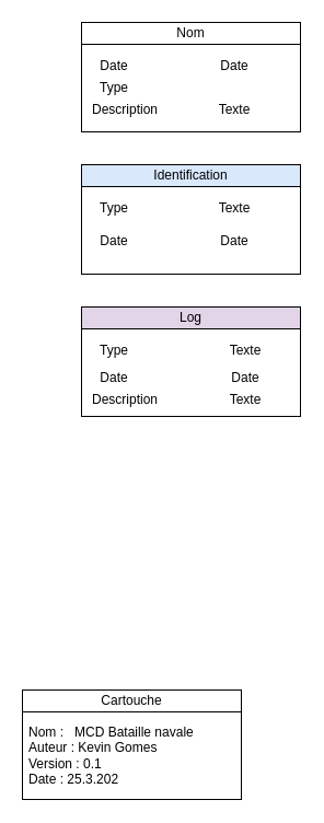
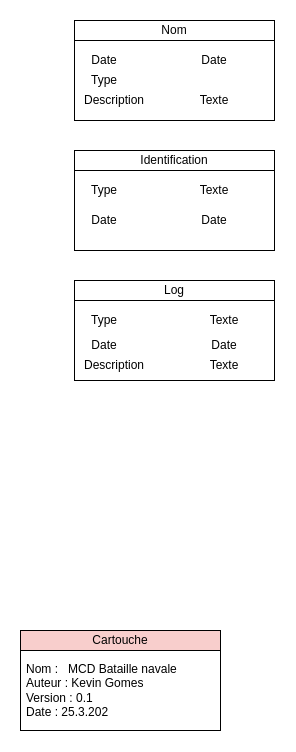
  <mxCell id="0" />
  <mxCell id="1" parent="0" />
  <mxCell id="2" value="&lt;div style=&quot;box-sizing: border-box ; width: 100% ; padding: 2px&quot;&gt;&lt;br&gt;&lt;/div&gt;" style="verticalAlign=top;align=center;overflow=fill;html=1;rounded=0;shadow=0;comic=0;labelBackgroundColor=none;strokeColor=#000000;strokeWidth=1;fillColor=#ffffff;fontFamily=Verdana;fontSize=12;fontColor=#000000;" parent="1" vertex="1"><mxGeometry x="74" y="30" width="200" height="90" as="geometry" /></mxCell>
  <mxCell id="3" value="Nom" style="rounded=0;whiteSpace=wrap;html=1;" parent="1" vertex="1"><mxGeometry x="74" y="20" width="200" height="20" as="geometry" /></mxCell>
  <mxCell id="4" value="&lt;div style=&quot;box-sizing: border-box ; width: 100% ; padding: 2px&quot;&gt;&lt;br&gt;&lt;/div&gt;" style="verticalAlign=top;align=center;overflow=fill;html=1;rounded=0;shadow=0;comic=0;labelBackgroundColor=none;strokeColor=#000000;strokeWidth=1;fillColor=#ffffff;fontFamily=Verdana;fontSize=12;fontColor=#000000;" parent="1" vertex="1"><mxGeometry x="74" y="160" width="200" height="90" as="geometry" /></mxCell>
- <mxCell id="5" value="Identification" style="rounded=0;whiteSpace=wrap;html=1;fillColor=#dae8fc;" parent="1" vertex="1"><mxGeometry x="74" y="150" width="200" height="20" as="geometry" /></mxCell>
+ <mxCell id="5" value="Identification" style="rounded=0;whiteSpace=wrap;html=1;" parent="1" vertex="1"><mxGeometry x="74" y="150" width="200" height="20" as="geometry" /></mxCell>
  <mxCell id="6" value="&lt;div style=&quot;box-sizing: border-box ; width: 100% ; padding: 2px&quot;&gt;&lt;br&gt;&lt;/div&gt;" style="verticalAlign=top;align=center;overflow=fill;html=1;rounded=0;shadow=0;comic=0;labelBackgroundColor=none;strokeColor=#000000;strokeWidth=1;fillColor=#ffffff;fontFamily=Verdana;fontSize=12;fontColor=#000000;" parent="1" vertex="1"><mxGeometry x="74" y="290" width="200" height="90" as="geometry" /></mxCell>
- <mxCell id="7" value="Log" style="rounded=0;whiteSpace=wrap;html=1;fillColor=#e1d5e7;" parent="1" vertex="1"><mxGeometry x="74" y="280" width="200" height="20" as="geometry" /></mxCell>
+ <mxCell id="7" value="Log" style="rounded=0;whiteSpace=wrap;html=1;" parent="1" vertex="1"><mxGeometry x="74" y="280" width="200" height="20" as="geometry" /></mxCell>
  <mxCell id="8" value="&lt;div style=&quot;box-sizing: border-box ; width: 100% ; padding: 2px&quot;&gt;&lt;br&gt;&lt;/div&gt;" style="verticalAlign=top;align=center;overflow=fill;html=1;rounded=0;shadow=0;comic=0;labelBackgroundColor=none;strokeColor=#000000;strokeWidth=1;fillColor=#ffffff;fontFamily=Verdana;fontSize=12;fontColor=#000000;" parent="1" vertex="1"><mxGeometry x="20" y="640" width="200" height="90" as="geometry" /></mxCell>
- <mxCell id="9" value="Cartouche" style="rounded=0;whiteSpace=wrap;html=1;" parent="1" vertex="1"><mxGeometry x="20" y="630" width="200" height="20" as="geometry" /></mxCell>
+ <mxCell id="9" value="Cartouche" style="rounded=0;whiteSpace=wrap;html=1;fillColor=#f8cecc;" parent="1" vertex="1"><mxGeometry x="20" y="630" width="200" height="20" as="geometry" /></mxCell>
  <mxCell id="10" value="Nom :&amp;nbsp; &amp;nbsp;MCD Bataille navale&amp;nbsp;&lt;br&gt;Auteur : Kevin Gomes&lt;br&gt;Version : 0.1&lt;br&gt;Date : 25.3.202" style="text;html=1;strokeColor=none;fillColor=none;align=left;verticalAlign=top;whiteSpace=wrap;rounded=0;" parent="1" vertex="1"><mxGeometry x="24" y="655" width="190" height="60" as="geometry" /></mxCell>
  <mxCell id="11" value="Date" style="text;html=1;strokeColor=none;fillColor=none;align=center;verticalAlign=middle;whiteSpace=wrap;rounded=0;" vertex="1" parent="1"><mxGeometry x="84" y="50" width="40" height="20" as="geometry" /></mxCell>
  <mxCell id="12" value="Type" style="text;html=1;strokeColor=none;fillColor=none;align=center;verticalAlign=middle;whiteSpace=wrap;rounded=0;" vertex="1" parent="1"><mxGeometry x="84" y="70" width="40" height="20" as="geometry" /></mxCell>
  <mxCell id="13" value="Description" style="text;html=1;strokeColor=none;fillColor=none;align=center;verticalAlign=middle;whiteSpace=wrap;rounded=0;" vertex="1" parent="1"><mxGeometry x="94" y="90" width="40" height="20" as="geometry" /></mxCell>
  <mxCell id="14" value="Date" style="text;html=1;strokeColor=none;fillColor=none;align=center;verticalAlign=middle;whiteSpace=wrap;rounded=0;" vertex="1" parent="1"><mxGeometry x="194" y="50" width="40" height="20" as="geometry" /></mxCell>
  <mxCell id="15" value="Texte" style="text;html=1;strokeColor=none;fillColor=none;align=center;verticalAlign=middle;whiteSpace=wrap;rounded=0;" vertex="1" parent="1"><mxGeometry x="194" y="90" width="40" height="20" as="geometry" /></mxCell>
  <mxCell id="16" value="Type" style="text;html=1;strokeColor=none;fillColor=none;align=center;verticalAlign=middle;whiteSpace=wrap;rounded=0;" vertex="1" parent="1"><mxGeometry x="84" y="180" width="40" height="20" as="geometry" /></mxCell>
  <mxCell id="17" value="Texte" style="text;html=1;strokeColor=none;fillColor=none;align=center;verticalAlign=middle;whiteSpace=wrap;rounded=0;" vertex="1" parent="1"><mxGeometry x="194" y="180" width="40" height="20" as="geometry" /></mxCell>
  <mxCell id="18" value="Date" style="text;html=1;strokeColor=none;fillColor=none;align=center;verticalAlign=middle;whiteSpace=wrap;rounded=0;" vertex="1" parent="1"><mxGeometry x="84" y="210" width="40" height="20" as="geometry" /></mxCell>
  <mxCell id="19" value="Date" style="text;html=1;strokeColor=none;fillColor=none;align=center;verticalAlign=middle;whiteSpace=wrap;rounded=0;" vertex="1" parent="1"><mxGeometry x="194" y="210" width="40" height="20" as="geometry" /></mxCell>
  <mxCell id="20" value="Type" style="text;html=1;strokeColor=none;fillColor=none;align=center;verticalAlign=middle;whiteSpace=wrap;rounded=0;" vertex="1" parent="1"><mxGeometry x="84" y="310" width="40" height="20" as="geometry" /></mxCell>
  <mxCell id="21" value="Texte" style="text;html=1;strokeColor=none;fillColor=none;align=center;verticalAlign=middle;whiteSpace=wrap;rounded=0;" vertex="1" parent="1"><mxGeometry x="204" y="310" width="40" height="20" as="geometry" /></mxCell>
  <mxCell id="22" value="Date" style="text;html=1;strokeColor=none;fillColor=none;align=center;verticalAlign=middle;whiteSpace=wrap;rounded=0;" vertex="1" parent="1"><mxGeometry x="84" y="335" width="40" height="20" as="geometry" /></mxCell>
  <mxCell id="23" value="Date" style="text;html=1;strokeColor=none;fillColor=none;align=center;verticalAlign=middle;whiteSpace=wrap;rounded=0;" vertex="1" parent="1"><mxGeometry x="204" y="335" width="40" height="20" as="geometry" /></mxCell>
  <mxCell id="24" value="Description" style="text;html=1;strokeColor=none;fillColor=none;align=center;verticalAlign=middle;whiteSpace=wrap;rounded=0;" vertex="1" parent="1"><mxGeometry x="94" y="355" width="40" height="20" as="geometry" /></mxCell>
  <mxCell id="25" value="Texte" style="text;html=1;strokeColor=none;fillColor=none;align=center;verticalAlign=middle;whiteSpace=wrap;rounded=0;" vertex="1" parent="1"><mxGeometry x="204" y="355" width="40" height="20" as="geometry" /></mxCell>
